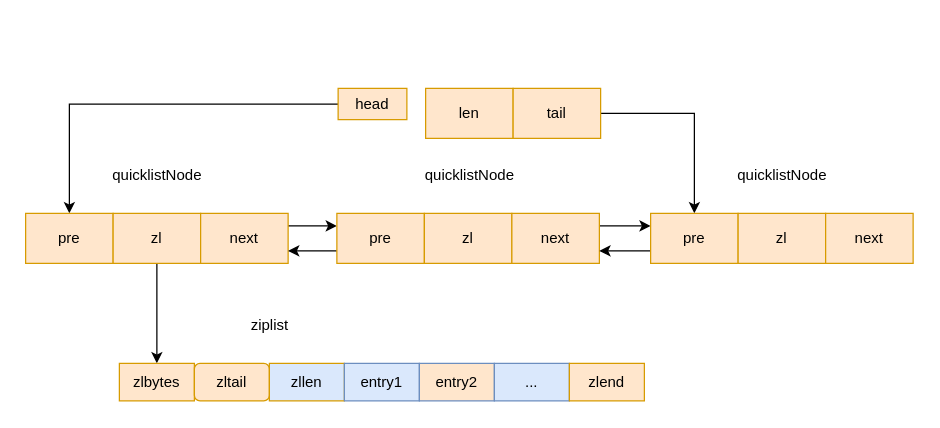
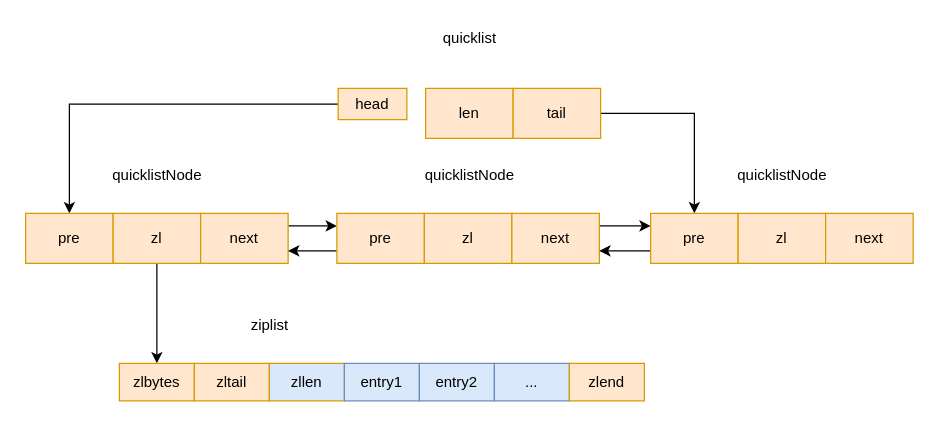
  <mxCell id="0" />
  <mxCell id="1" parent="0" />
  <mxCell id="2" style="edgeStyle=orthogonalEdgeStyle;rounded=0;orthogonalLoop=1;jettySize=auto;html=1;exitX=0;exitY=0.5;exitDx=0;exitDy=0;" edge="1" parent="1" source="3" target="7"><mxGeometry relative="1" as="geometry" /></mxCell>
  <mxCell id="3" value="head" style="rounded=0;whiteSpace=wrap;html=1;fillColor=#ffe6cc;strokeColor=#d79b00;" parent="1" vertex="1"><mxGeometry x="270" y="70" width="55" height="25" as="geometry" /></mxCell>
  <mxCell id="4" value="len" style="rounded=0;whiteSpace=wrap;html=1;fillColor=#ffe6cc;strokeColor=#d79b00;" parent="1" vertex="1"><mxGeometry x="340" y="70" width="70" height="40" as="geometry" /></mxCell>
  <mxCell id="5" style="edgeStyle=orthogonalEdgeStyle;rounded=0;orthogonalLoop=1;jettySize=auto;html=1;exitX=1;exitY=0.5;exitDx=0;exitDy=0;" edge="1" parent="1" source="6" target="18"><mxGeometry relative="1" as="geometry" /></mxCell>
  <mxCell id="6" value="tail" style="rounded=0;whiteSpace=wrap;html=1;fillColor=#ffe6cc;strokeColor=#d79b00;" parent="1" vertex="1"><mxGeometry x="410" y="70" width="70" height="40" as="geometry" /></mxCell>
  <mxCell id="7" value="pre" style="rounded=0;whiteSpace=wrap;html=1;fillColor=#ffe6cc;strokeColor=#d79b00;" parent="1" vertex="1"><mxGeometry x="20" y="170" width="70" height="40" as="geometry" /></mxCell>
  <mxCell id="8" style="edgeStyle=orthogonalEdgeStyle;rounded=0;orthogonalLoop=1;jettySize=auto;html=1;exitX=0.5;exitY=1;exitDx=0;exitDy=0;entryX=0.5;entryY=0;entryDx=0;entryDy=0;" parent="1" source="9" target="25" edge="1"><mxGeometry relative="1" as="geometry" /></mxCell>
  <mxCell id="9" value="zl" style="rounded=0;whiteSpace=wrap;html=1;fillColor=#ffe6cc;strokeColor=#d79b00;" parent="1" vertex="1"><mxGeometry x="90" y="170" width="70" height="40" as="geometry" /></mxCell>
  <mxCell id="10" style="edgeStyle=orthogonalEdgeStyle;rounded=0;orthogonalLoop=1;jettySize=auto;html=1;exitX=1;exitY=0.25;exitDx=0;exitDy=0;entryX=0;entryY=0.25;entryDx=0;entryDy=0;" parent="1" source="11" target="13" edge="1"><mxGeometry relative="1" as="geometry" /></mxCell>
  <mxCell id="11" value="next" style="rounded=0;whiteSpace=wrap;html=1;fillColor=#ffe6cc;strokeColor=#d79b00;" parent="1" vertex="1"><mxGeometry x="160" y="170" width="70" height="40" as="geometry" /></mxCell>
  <mxCell id="12" style="edgeStyle=orthogonalEdgeStyle;rounded=0;orthogonalLoop=1;jettySize=auto;html=1;exitX=0;exitY=0.75;exitDx=0;exitDy=0;entryX=1;entryY=0.75;entryDx=0;entryDy=0;" parent="1" source="13" target="11" edge="1"><mxGeometry relative="1" as="geometry" /></mxCell>
  <mxCell id="13" value="pre" style="rounded=0;whiteSpace=wrap;html=1;fillColor=#ffe6cc;strokeColor=#d79b00;" parent="1" vertex="1"><mxGeometry x="269" y="170" width="70" height="40" as="geometry" /></mxCell>
  <mxCell id="14" value="zl" style="rounded=0;whiteSpace=wrap;html=1;fillColor=#ffe6cc;strokeColor=#d79b00;" parent="1" vertex="1"><mxGeometry x="339" y="170" width="70" height="40" as="geometry" /></mxCell>
  <mxCell id="15" style="edgeStyle=orthogonalEdgeStyle;rounded=0;orthogonalLoop=1;jettySize=auto;html=1;exitX=1;exitY=0.25;exitDx=0;exitDy=0;entryX=0;entryY=0.25;entryDx=0;entryDy=0;" parent="1" source="16" target="18" edge="1"><mxGeometry relative="1" as="geometry" /></mxCell>
  <mxCell id="16" value="next" style="rounded=0;whiteSpace=wrap;html=1;fillColor=#ffe6cc;strokeColor=#d79b00;" parent="1" vertex="1"><mxGeometry x="409" y="170" width="70" height="40" as="geometry" /></mxCell>
  <mxCell id="17" style="edgeStyle=orthogonalEdgeStyle;rounded=0;orthogonalLoop=1;jettySize=auto;html=1;exitX=0;exitY=0.75;exitDx=0;exitDy=0;entryX=1;entryY=0.75;entryDx=0;entryDy=0;" parent="1" source="18" target="16" edge="1"><mxGeometry relative="1" as="geometry" /></mxCell>
  <mxCell id="18" value="pre" style="rounded=0;whiteSpace=wrap;html=1;fillColor=#ffe6cc;strokeColor=#d79b00;" parent="1" vertex="1"><mxGeometry x="520" y="170" width="70" height="40" as="geometry" /></mxCell>
  <mxCell id="19" value="zl" style="rounded=0;whiteSpace=wrap;html=1;fillColor=#ffe6cc;strokeColor=#d79b00;" parent="1" vertex="1"><mxGeometry x="590" y="170" width="70" height="40" as="geometry" /></mxCell>
  <mxCell id="20" value="next" style="rounded=0;whiteSpace=wrap;html=1;fillColor=#ffe6cc;strokeColor=#d79b00;" parent="1" vertex="1"><mxGeometry x="660" y="170" width="70" height="40" as="geometry" /></mxCell>
+ <mxCell id="21" value="quicklist" style="text;html=1;align=center;verticalAlign=middle;resizable=0;points=[];autosize=1;strokeColor=none;fillColor=none;" parent="1" vertex="1"><mxGeometry x="345" y="20" width="60" height="20" as="geometry" /></mxCell>
  <mxCell id="22" value="quicklistNode" style="text;html=1;align=center;verticalAlign=middle;resizable=0;points=[];autosize=1;strokeColor=none;fillColor=none;" parent="1" vertex="1"><mxGeometry x="80" y="130" width="90" height="20" as="geometry" /></mxCell>
  <mxCell id="23" value="quicklistNode" style="text;html=1;align=center;verticalAlign=middle;resizable=0;points=[];autosize=1;strokeColor=none;fillColor=none;" parent="1" vertex="1"><mxGeometry x="330" y="130" width="90" height="20" as="geometry" /></mxCell>
  <mxCell id="24" value="quicklistNode" style="text;html=1;align=center;verticalAlign=middle;resizable=0;points=[];autosize=1;strokeColor=none;fillColor=none;" parent="1" vertex="1"><mxGeometry x="580" y="130" width="90" height="20" as="geometry" /></mxCell>
  <mxCell id="25" value="&lt;span&gt;zlbytes&lt;/span&gt;" style="rounded=0;whiteSpace=wrap;html=1;fillColor=#ffe6cc;strokeColor=#d79b00;" parent="1" vertex="1"><mxGeometry x="95" y="290" width="60" height="30" as="geometry" /></mxCell>
- <mxCell id="26" value="&lt;span style=&quot;font-family: &amp;#34;helvetica&amp;#34;&quot;&gt;zltail&lt;/span&gt;" style="whiteSpace=wrap;html=1;fillColor=#ffe6cc;strokeColor=#d79b00;rounded=1;" parent="1" vertex="1"><mxGeometry x="155" y="290" width="60" height="30" as="geometry" /></mxCell>
+ <mxCell id="26" value="&lt;span style=&quot;font-family: &amp;#34;helvetica&amp;#34;&quot;&gt;zltail&lt;/span&gt;" style="rounded=0;whiteSpace=wrap;html=1;fillColor=#ffe6cc;strokeColor=#d79b00;" parent="1" vertex="1"><mxGeometry x="155" y="290" width="60" height="30" as="geometry" /></mxCell>
  <mxCell id="27" value="zllen" style="rounded=0;whiteSpace=wrap;html=1;fillColor=#dae8fc;strokeColor=#d79b00;" parent="1" vertex="1"><mxGeometry x="215" y="290" width="60" height="30" as="geometry" /></mxCell>
  <mxCell id="28" value="entry1" style="rounded=0;whiteSpace=wrap;html=1;fillColor=#dae8fc;strokeColor=#6c8ebf;" parent="1" vertex="1"><mxGeometry x="275" y="290" width="60" height="30" as="geometry" /></mxCell>
- <mxCell id="29" value="entry2" style="rounded=0;whiteSpace=wrap;html=1;fillColor=#ffe6cc;strokeColor=#6c8ebf;" parent="1" vertex="1"><mxGeometry x="335" y="290" width="60" height="30" as="geometry" /></mxCell>
+ <mxCell id="29" value="entry2" style="rounded=0;whiteSpace=wrap;html=1;fillColor=#dae8fc;strokeColor=#6c8ebf;" parent="1" vertex="1"><mxGeometry x="335" y="290" width="60" height="30" as="geometry" /></mxCell>
  <mxCell id="30" value="..." style="rounded=0;whiteSpace=wrap;html=1;fillColor=#dae8fc;strokeColor=#6c8ebf;" parent="1" vertex="1"><mxGeometry x="395" y="290" width="60" height="30" as="geometry" /></mxCell>
  <mxCell id="31" value="zlend" style="rounded=0;whiteSpace=wrap;html=1;fillColor=#ffe6cc;strokeColor=#d79b00;" parent="1" vertex="1"><mxGeometry x="455" y="290" width="60" height="30" as="geometry" /></mxCell>
  <mxCell id="32" value="ziplist" style="text;html=1;align=center;verticalAlign=middle;resizable=0;points=[];autosize=1;strokeColor=none;fillColor=none;" parent="1" vertex="1"><mxGeometry x="190" y="250" width="50" height="20" as="geometry" /></mxCell>
